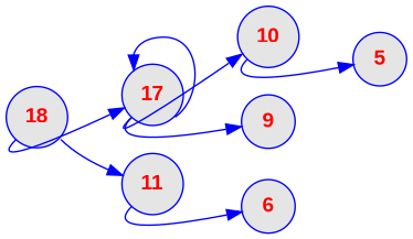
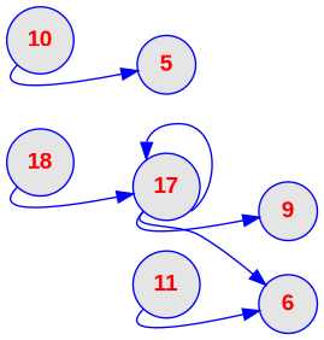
  digraph {
    rankdir=LR
    node [color=blue fillcolor=grey90 fontcolor=red fontname="Arial bold" fontsize=14 shape=circle style="rounded, filled"]
    edge [color=blue tailport=sw]
    18 [width=0.5]
    n2 [label=17 width=0.5]
    11 [width=0.5]
    10 [width=0.5]
    9 [width=0.5]
    6 [width=0.5]
    n7 [label=5 width=0.5]
    18 -> n2
-   18 -> 11 [tailport=se]
    n2 -> n2 [tailport=se]
-   n2 -> 10
+   n2 -> 6
    n2 -> 9
    11 -> 6
    10 -> n7
  }
